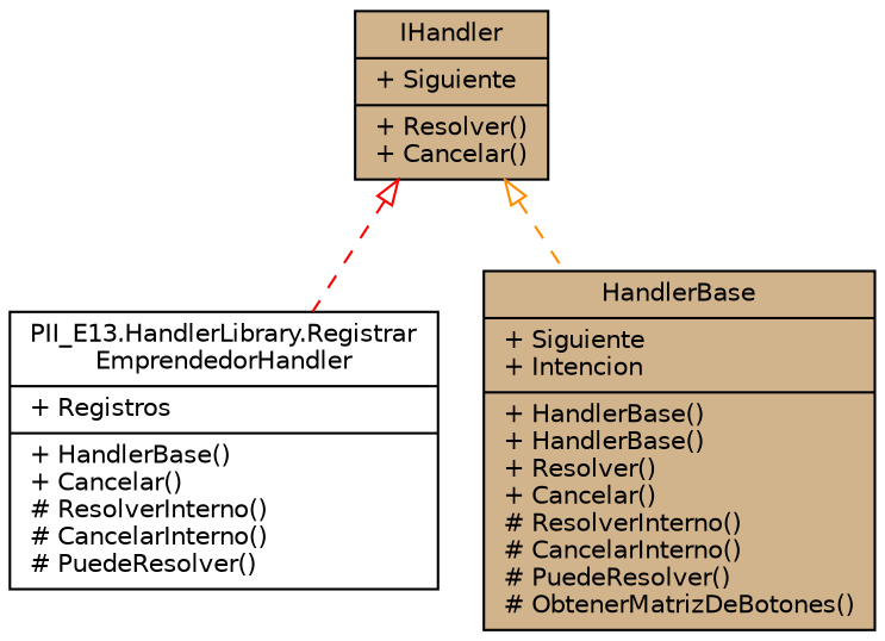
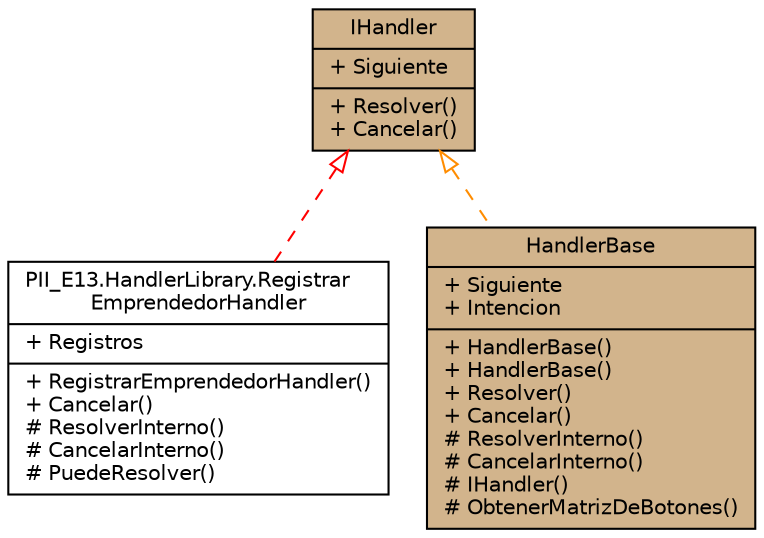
  digraph {
    node [color=black fillcolor=tan fontname=Helvetica fontsize=10 shape=record style=filled]
    edge [arrowtail=onormal dir=back fontname=Helvetica fontsize=10 labelfontname=Helvetica labelfontsize=10 style=dashed]
-   n1 [fillcolor=white fontcolor=black height=0.2 label="{PII_E13.HandlerLibrary.Registrar\lEmprendedorHandler\n|+ Registros\l|+ HandlerBase()\l+ Cancelar()\l# ResolverInterno()\l# CancelarInterno()\l# PuedeResolver()\l}" width=0.4]
-   n2 [height=0.2 label="{HandlerBase\n|+ Siguiente\l+ Intencion\l|+ HandlerBase()\l+ HandlerBase()\l+ Resolver()\l+ Cancelar()\l# ResolverInterno()\l# CancelarInterno()\l# PuedeResolver()\l# ObtenerMatrizDeBotones()\l}" width=0.4]
+   n1 [fillcolor=white fontcolor=black height=0.2 label="{PII_E13.HandlerLibrary.Registrar\lEmprendedorHandler\n|+ Registros\l|+ RegistrarEmprendedorHandler()\l+ Cancelar()\l# ResolverInterno()\l# CancelarInterno()\l# PuedeResolver()\l}" width=0.4]
+   n2 [height=0.2 label="{HandlerBase\n|+ Siguiente\l+ Intencion\l|+ HandlerBase()\l+ HandlerBase()\l+ Resolver()\l+ Cancelar()\l# ResolverInterno()\l# CancelarInterno()\l# IHandler()\l# ObtenerMatrizDeBotones()\l}" width=0.4]
    n3 [height=0.2 label="{IHandler\n|+ Siguiente\l|+ Resolver()\l+ Cancelar()\l}" width=0.4]
    n3 -> n1 [color=red]
    n3 -> n2 [color=darkorange]
  }
